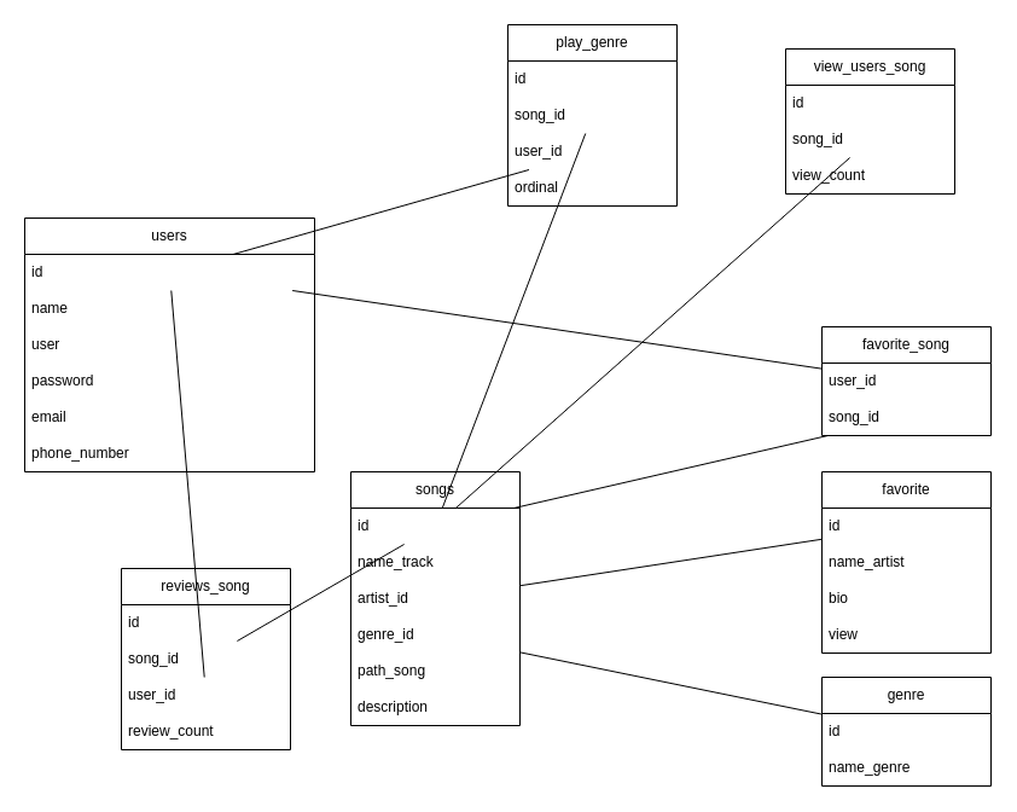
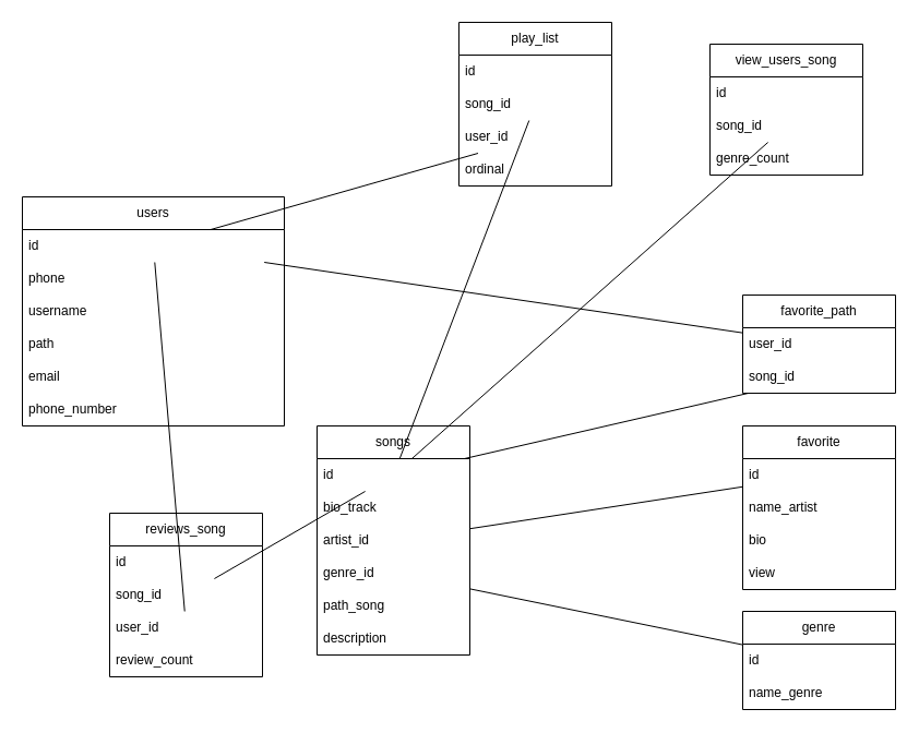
  <mxCell id="0" />
  <mxCell id="1" parent="0" />
  <mxCell id="2" value="users" style="swimlane;fontStyle=0;childLayout=stackLayout;horizontal=1;startSize=30;horizontalStack=0;resizeParent=1;resizeParentMax=0;resizeLast=0;collapsible=1;marginBottom=0;whiteSpace=wrap;html=1;" vertex="1" parent="1"><mxGeometry x="20" y="180" width="240" height="210" as="geometry" /></mxCell>
  <mxCell id="3" value="id" style="text;strokeColor=none;fillColor=none;align=left;verticalAlign=middle;spacingLeft=4;spacingRight=4;overflow=hidden;points=[[0,0.5],[1,0.5]];portConstraint=eastwest;rotatable=0;whiteSpace=wrap;html=1;" vertex="1" parent="2"><mxGeometry y="30" width="240" height="30" as="geometry" /></mxCell>
- <mxCell id="4" value="name" style="text;strokeColor=none;fillColor=none;align=left;verticalAlign=middle;spacingLeft=4;spacingRight=4;overflow=hidden;points=[[0,0.5],[1,0.5]];portConstraint=eastwest;rotatable=0;whiteSpace=wrap;html=1;" vertex="1" parent="2"><mxGeometry y="60" width="240" height="30" as="geometry" /></mxCell>
- <mxCell id="5" value="user" style="text;strokeColor=none;fillColor=none;align=left;verticalAlign=middle;spacingLeft=4;spacingRight=4;overflow=hidden;points=[[0,0.5],[1,0.5]];portConstraint=eastwest;rotatable=0;whiteSpace=wrap;html=1;" vertex="1" parent="2"><mxGeometry y="90" width="240" height="30" as="geometry" /></mxCell>
- <mxCell id="6" value="password" style="text;strokeColor=none;fillColor=none;align=left;verticalAlign=middle;spacingLeft=4;spacingRight=4;overflow=hidden;points=[[0,0.5],[1,0.5]];portConstraint=eastwest;rotatable=0;whiteSpace=wrap;html=1;" vertex="1" parent="2"><mxGeometry y="120" width="240" height="30" as="geometry" /></mxCell>
+ <mxCell id="4" value="phone" style="text;strokeColor=none;fillColor=none;align=left;verticalAlign=middle;spacingLeft=4;spacingRight=4;overflow=hidden;points=[[0,0.5],[1,0.5]];portConstraint=eastwest;rotatable=0;whiteSpace=wrap;html=1;" vertex="1" parent="2"><mxGeometry y="60" width="240" height="30" as="geometry" /></mxCell>
+ <mxCell id="5" value="username" style="text;strokeColor=none;fillColor=none;align=left;verticalAlign=middle;spacingLeft=4;spacingRight=4;overflow=hidden;points=[[0,0.5],[1,0.5]];portConstraint=eastwest;rotatable=0;whiteSpace=wrap;html=1;" vertex="1" parent="2"><mxGeometry y="90" width="240" height="30" as="geometry" /></mxCell>
+ <mxCell id="6" value="path" style="text;strokeColor=none;fillColor=none;align=left;verticalAlign=middle;spacingLeft=4;spacingRight=4;overflow=hidden;points=[[0,0.5],[1,0.5]];portConstraint=eastwest;rotatable=0;whiteSpace=wrap;html=1;" vertex="1" parent="2"><mxGeometry y="120" width="240" height="30" as="geometry" /></mxCell>
  <mxCell id="7" value="email" style="text;strokeColor=none;fillColor=none;align=left;verticalAlign=middle;spacingLeft=4;spacingRight=4;overflow=hidden;points=[[0,0.5],[1,0.5]];portConstraint=eastwest;rotatable=0;whiteSpace=wrap;html=1;" vertex="1" parent="2"><mxGeometry y="150" width="240" height="30" as="geometry" /></mxCell>
  <mxCell id="8" value="phone_number" style="text;strokeColor=none;fillColor=none;align=left;verticalAlign=middle;spacingLeft=4;spacingRight=4;overflow=hidden;points=[[0,0.5],[1,0.5]];portConstraint=eastwest;rotatable=0;whiteSpace=wrap;html=1;" vertex="1" parent="2"><mxGeometry y="180" width="240" height="30" as="geometry" /></mxCell>
  <mxCell id="9" value="reviews_song" style="swimlane;fontStyle=0;childLayout=stackLayout;horizontal=1;startSize=30;horizontalStack=0;resizeParent=1;resizeParentMax=0;resizeLast=0;collapsible=1;marginBottom=0;whiteSpace=wrap;html=1;" vertex="1" parent="1"><mxGeometry x="100" y="470" width="140" height="150" as="geometry" /></mxCell>
  <mxCell id="10" value="id" style="text;strokeColor=none;fillColor=none;align=left;verticalAlign=middle;spacingLeft=4;spacingRight=4;overflow=hidden;points=[[0,0.5],[1,0.5]];portConstraint=eastwest;rotatable=0;whiteSpace=wrap;html=1;" vertex="1" parent="9"><mxGeometry y="30" width="140" height="30" as="geometry" /></mxCell>
  <mxCell id="11" value="song_id" style="text;strokeColor=none;fillColor=none;align=left;verticalAlign=middle;spacingLeft=4;spacingRight=4;overflow=hidden;points=[[0,0.5],[1,0.5]];portConstraint=eastwest;rotatable=0;whiteSpace=wrap;html=1;" vertex="1" parent="9"><mxGeometry y="60" width="140" height="30" as="geometry" /></mxCell>
  <mxCell id="12" value="user_id" style="text;strokeColor=none;fillColor=none;align=left;verticalAlign=middle;spacingLeft=4;spacingRight=4;overflow=hidden;points=[[0,0.5],[1,0.5]];portConstraint=eastwest;rotatable=0;whiteSpace=wrap;html=1;" vertex="1" parent="9"><mxGeometry y="90" width="140" height="30" as="geometry" /></mxCell>
  <mxCell id="13" value="review_count" style="text;strokeColor=none;fillColor=none;align=left;verticalAlign=middle;spacingLeft=4;spacingRight=4;overflow=hidden;points=[[0,0.5],[1,0.5]];portConstraint=eastwest;rotatable=0;whiteSpace=wrap;html=1;" vertex="1" parent="9"><mxGeometry y="120" width="140" height="30" as="geometry" /></mxCell>
  <mxCell id="14" value="songs" style="swimlane;fontStyle=0;childLayout=stackLayout;horizontal=1;startSize=30;horizontalStack=0;resizeParent=1;resizeParentMax=0;resizeLast=0;collapsible=1;marginBottom=0;whiteSpace=wrap;html=1;" vertex="1" parent="1"><mxGeometry x="290" y="390" width="140" height="210" as="geometry" /></mxCell>
  <mxCell id="15" value="id" style="text;strokeColor=none;fillColor=none;align=left;verticalAlign=middle;spacingLeft=4;spacingRight=4;overflow=hidden;points=[[0,0.5],[1,0.5]];portConstraint=eastwest;rotatable=0;whiteSpace=wrap;html=1;" vertex="1" parent="14"><mxGeometry y="30" width="140" height="30" as="geometry" /></mxCell>
- <mxCell id="16" value="name_track" style="text;strokeColor=none;fillColor=none;align=left;verticalAlign=middle;spacingLeft=4;spacingRight=4;overflow=hidden;points=[[0,0.5],[1,0.5]];portConstraint=eastwest;rotatable=0;whiteSpace=wrap;html=1;" vertex="1" parent="14"><mxGeometry y="60" width="140" height="30" as="geometry" /></mxCell>
+ <mxCell id="16" value="bio_track" style="text;strokeColor=none;fillColor=none;align=left;verticalAlign=middle;spacingLeft=4;spacingRight=4;overflow=hidden;points=[[0,0.5],[1,0.5]];portConstraint=eastwest;rotatable=0;whiteSpace=wrap;html=1;" vertex="1" parent="14"><mxGeometry y="60" width="140" height="30" as="geometry" /></mxCell>
  <mxCell id="17" value="artist_id" style="text;strokeColor=none;fillColor=none;align=left;verticalAlign=middle;spacingLeft=4;spacingRight=4;overflow=hidden;points=[[0,0.5],[1,0.5]];portConstraint=eastwest;rotatable=0;whiteSpace=wrap;html=1;" vertex="1" parent="14"><mxGeometry y="90" width="140" height="30" as="geometry" /></mxCell>
  <mxCell id="18" value="genre_id" style="text;strokeColor=none;fillColor=none;align=left;verticalAlign=middle;spacingLeft=4;spacingRight=4;overflow=hidden;points=[[0,0.5],[1,0.5]];portConstraint=eastwest;rotatable=0;whiteSpace=wrap;html=1;" vertex="1" parent="14"><mxGeometry y="120" width="140" height="30" as="geometry" /></mxCell>
  <mxCell id="19" value="path_song" style="text;strokeColor=none;fillColor=none;align=left;verticalAlign=middle;spacingLeft=4;spacingRight=4;overflow=hidden;points=[[0,0.5],[1,0.5]];portConstraint=eastwest;rotatable=0;whiteSpace=wrap;html=1;" vertex="1" parent="14"><mxGeometry y="150" width="140" height="30" as="geometry" /></mxCell>
  <mxCell id="20" value="description" style="text;strokeColor=none;fillColor=none;align=left;verticalAlign=middle;spacingLeft=4;spacingRight=4;overflow=hidden;points=[[0,0.5],[1,0.5]];portConstraint=eastwest;rotatable=0;whiteSpace=wrap;html=1;" vertex="1" parent="14"><mxGeometry y="180" width="140" height="30" as="geometry" /></mxCell>
  <mxCell id="21" value="favorite" style="swimlane;fontStyle=0;childLayout=stackLayout;horizontal=1;startSize=30;horizontalStack=0;resizeParent=1;resizeParentMax=0;resizeLast=0;collapsible=1;marginBottom=0;whiteSpace=wrap;html=1;" vertex="1" parent="1"><mxGeometry x="680" y="390" width="140" height="150" as="geometry" /></mxCell>
  <mxCell id="22" value="id" style="text;strokeColor=none;fillColor=none;align=left;verticalAlign=middle;spacingLeft=4;spacingRight=4;overflow=hidden;points=[[0,0.5],[1,0.5]];portConstraint=eastwest;rotatable=0;whiteSpace=wrap;html=1;" vertex="1" parent="21"><mxGeometry y="30" width="140" height="30" as="geometry" /></mxCell>
  <mxCell id="23" value="name_artist" style="text;strokeColor=none;fillColor=none;align=left;verticalAlign=middle;spacingLeft=4;spacingRight=4;overflow=hidden;points=[[0,0.5],[1,0.5]];portConstraint=eastwest;rotatable=0;whiteSpace=wrap;html=1;" vertex="1" parent="21"><mxGeometry y="60" width="140" height="30" as="geometry" /></mxCell>
  <mxCell id="24" value="bio" style="text;strokeColor=none;fillColor=none;align=left;verticalAlign=middle;spacingLeft=4;spacingRight=4;overflow=hidden;points=[[0,0.5],[1,0.5]];portConstraint=eastwest;rotatable=0;whiteSpace=wrap;html=1;" vertex="1" parent="21"><mxGeometry y="90" width="140" height="30" as="geometry" /></mxCell>
  <mxCell id="25" value="view" style="text;strokeColor=none;fillColor=none;align=left;verticalAlign=middle;spacingLeft=4;spacingRight=4;overflow=hidden;points=[[0,0.5],[1,0.5]];portConstraint=eastwest;rotatable=0;whiteSpace=wrap;html=1;" vertex="1" parent="21"><mxGeometry y="120" width="140" height="30" as="geometry" /></mxCell>
  <mxCell id="26" value="genre" style="swimlane;fontStyle=0;childLayout=stackLayout;horizontal=1;startSize=30;horizontalStack=0;resizeParent=1;resizeParentMax=0;resizeLast=0;collapsible=1;marginBottom=0;whiteSpace=wrap;html=1;" vertex="1" parent="1"><mxGeometry x="680" y="560" width="140" height="90" as="geometry" /></mxCell>
  <mxCell id="27" value="id" style="text;strokeColor=none;fillColor=none;align=left;verticalAlign=middle;spacingLeft=4;spacingRight=4;overflow=hidden;points=[[0,0.5],[1,0.5]];portConstraint=eastwest;rotatable=0;whiteSpace=wrap;html=1;" vertex="1" parent="26"><mxGeometry y="30" width="140" height="30" as="geometry" /></mxCell>
  <mxCell id="28" value="name_genre" style="text;strokeColor=none;fillColor=none;align=left;verticalAlign=middle;spacingLeft=4;spacingRight=4;overflow=hidden;points=[[0,0.5],[1,0.5]];portConstraint=eastwest;rotatable=0;whiteSpace=wrap;html=1;" vertex="1" parent="26"><mxGeometry y="60" width="140" height="30" as="geometry" /></mxCell>
  <mxCell id="29" value="" style="endArrow=none;html=1;rounded=0;" edge="1" parent="1" source="27" target="18"><mxGeometry width="50" height="50" relative="1" as="geometry"><mxPoint x="530" y="-130" as="sourcePoint" /><mxPoint x="580" y="-180" as="targetPoint" /></mxGeometry></mxCell>
  <mxCell id="30" value="" style="endArrow=none;html=1;rounded=0;" edge="1" parent="1" source="17" target="22"><mxGeometry width="50" height="50" relative="1" as="geometry"><mxPoint x="530" y="-130" as="sourcePoint" /><mxPoint x="580" y="-180" as="targetPoint" /></mxGeometry></mxCell>
  <mxCell id="31" value="" style="endArrow=none;html=1;rounded=0;" edge="1" parent="1" source="3" target="12"><mxGeometry width="50" height="50" relative="1" as="geometry"><mxPoint x="530" y="-130" as="sourcePoint" /><mxPoint x="580" y="-180" as="targetPoint" /></mxGeometry></mxCell>
- <mxCell id="32" value="favorite_song" style="swimlane;fontStyle=0;childLayout=stackLayout;horizontal=1;startSize=30;horizontalStack=0;resizeParent=1;resizeParentMax=0;resizeLast=0;collapsible=1;marginBottom=0;whiteSpace=wrap;html=1;" vertex="1" parent="1"><mxGeometry x="680" y="270" width="140" height="90" as="geometry" /></mxCell>
+ <mxCell id="32" value="favorite_path" style="swimlane;fontStyle=0;childLayout=stackLayout;horizontal=1;startSize=30;horizontalStack=0;resizeParent=1;resizeParentMax=0;resizeLast=0;collapsible=1;marginBottom=0;whiteSpace=wrap;html=1;" vertex="1" parent="1"><mxGeometry x="680" y="270" width="140" height="90" as="geometry" /></mxCell>
  <mxCell id="33" value="user_id" style="text;strokeColor=none;fillColor=none;align=left;verticalAlign=middle;spacingLeft=4;spacingRight=4;overflow=hidden;points=[[0,0.5],[1,0.5]];portConstraint=eastwest;rotatable=0;whiteSpace=wrap;html=1;" vertex="1" parent="32"><mxGeometry y="30" width="140" height="30" as="geometry" /></mxCell>
  <mxCell id="34" value="song_id" style="text;strokeColor=none;fillColor=none;align=left;verticalAlign=middle;spacingLeft=4;spacingRight=4;overflow=hidden;points=[[0,0.5],[1,0.5]];portConstraint=eastwest;rotatable=0;whiteSpace=wrap;html=1;" vertex="1" parent="32"><mxGeometry y="60" width="140" height="30" as="geometry" /></mxCell>
- <mxCell id="35" value="play_genre" style="swimlane;fontStyle=0;childLayout=stackLayout;horizontal=1;startSize=30;horizontalStack=0;resizeParent=1;resizeParentMax=0;resizeLast=0;collapsible=1;marginBottom=0;whiteSpace=wrap;html=1;" vertex="1" parent="1"><mxGeometry x="420" y="20" width="140" height="150" as="geometry" /></mxCell>
+ <mxCell id="35" value="play_list" style="swimlane;fontStyle=0;childLayout=stackLayout;horizontal=1;startSize=30;horizontalStack=0;resizeParent=1;resizeParentMax=0;resizeLast=0;collapsible=1;marginBottom=0;whiteSpace=wrap;html=1;" vertex="1" parent="1"><mxGeometry x="420" y="20" width="140" height="150" as="geometry" /></mxCell>
  <mxCell id="36" value="id" style="text;strokeColor=none;fillColor=none;align=left;verticalAlign=middle;spacingLeft=4;spacingRight=4;overflow=hidden;points=[[0,0.5],[1,0.5]];portConstraint=eastwest;rotatable=0;whiteSpace=wrap;html=1;" vertex="1" parent="35"><mxGeometry y="30" width="140" height="30" as="geometry" /></mxCell>
  <mxCell id="37" value="song_id" style="text;strokeColor=none;fillColor=none;align=left;verticalAlign=middle;spacingLeft=4;spacingRight=4;overflow=hidden;points=[[0,0.5],[1,0.5]];portConstraint=eastwest;rotatable=0;whiteSpace=wrap;html=1;" vertex="1" parent="35"><mxGeometry y="60" width="140" height="30" as="geometry" /></mxCell>
  <mxCell id="38" value="user_id" style="text;strokeColor=none;fillColor=none;align=left;verticalAlign=middle;spacingLeft=4;spacingRight=4;overflow=hidden;points=[[0,0.5],[1,0.5]];portConstraint=eastwest;rotatable=0;whiteSpace=wrap;html=1;" vertex="1" parent="35"><mxGeometry y="90" width="140" height="30" as="geometry" /></mxCell>
  <mxCell id="39" value="ordinal" style="text;strokeColor=none;fillColor=none;align=left;verticalAlign=middle;spacingLeft=4;spacingRight=4;overflow=hidden;points=[[0,0.5],[1,0.5]];portConstraint=eastwest;rotatable=0;whiteSpace=wrap;html=1;" vertex="1" parent="35"><mxGeometry y="120" width="140" height="30" as="geometry" /></mxCell>
  <mxCell id="40" value="" style="endArrow=none;html=1;rounded=0;" edge="1" parent="1" source="3" target="38"><mxGeometry width="50" height="50" relative="1" as="geometry"><mxPoint x="530" y="-130" as="sourcePoint" /><mxPoint x="580" y="-180" as="targetPoint" /></mxGeometry></mxCell>
  <mxCell id="41" value="" style="endArrow=none;html=1;rounded=0;" edge="1" parent="1" source="3" target="33"><mxGeometry width="50" height="50" relative="1" as="geometry"><mxPoint x="530" y="-130" as="sourcePoint" /><mxPoint x="580" y="-180" as="targetPoint" /></mxGeometry></mxCell>
  <mxCell id="42" value="" style="endArrow=none;html=1;rounded=0;" edge="1" parent="1" source="15" target="34"><mxGeometry width="50" height="50" relative="1" as="geometry"><mxPoint x="530" y="30" as="sourcePoint" /><mxPoint x="580" y="-20" as="targetPoint" /></mxGeometry></mxCell>
  <mxCell id="43" value="" style="endArrow=none;html=1;rounded=0;" edge="1" parent="1" source="15" target="11"><mxGeometry width="50" height="50" relative="1" as="geometry"><mxPoint x="530" y="-150" as="sourcePoint" /><mxPoint x="580" y="-200" as="targetPoint" /></mxGeometry></mxCell>
  <mxCell id="44" value="" style="endArrow=none;html=1;rounded=0;" edge="1" parent="1" source="15" target="37"><mxGeometry width="50" height="50" relative="1" as="geometry"><mxPoint x="530" y="310" as="sourcePoint" /><mxPoint x="580" y="260" as="targetPoint" /></mxGeometry></mxCell>
  <mxCell id="45" value="view_users_song" style="swimlane;fontStyle=0;childLayout=stackLayout;horizontal=1;startSize=30;horizontalStack=0;resizeParent=1;resizeParentMax=0;resizeLast=0;collapsible=1;marginBottom=0;whiteSpace=wrap;html=1;" vertex="1" parent="1"><mxGeometry x="650" y="40" width="140" height="120" as="geometry" /></mxCell>
  <mxCell id="46" value="id" style="text;strokeColor=none;fillColor=none;align=left;verticalAlign=middle;spacingLeft=4;spacingRight=4;overflow=hidden;points=[[0,0.5],[1,0.5]];portConstraint=eastwest;rotatable=0;whiteSpace=wrap;html=1;" vertex="1" parent="45"><mxGeometry y="30" width="140" height="30" as="geometry" /></mxCell>
  <mxCell id="47" value="song_id" style="text;strokeColor=none;fillColor=none;align=left;verticalAlign=middle;spacingLeft=4;spacingRight=4;overflow=hidden;points=[[0,0.5],[1,0.5]];portConstraint=eastwest;rotatable=0;whiteSpace=wrap;html=1;" vertex="1" parent="45"><mxGeometry y="60" width="140" height="30" as="geometry" /></mxCell>
- <mxCell id="48" value="view_count" style="text;strokeColor=none;fillColor=none;align=left;verticalAlign=middle;spacingLeft=4;spacingRight=4;overflow=hidden;points=[[0,0.5],[1,0.5]];portConstraint=eastwest;rotatable=0;whiteSpace=wrap;html=1;" vertex="1" parent="45"><mxGeometry y="90" width="140" height="30" as="geometry" /></mxCell>
+ <mxCell id="48" value="genre_count" style="text;strokeColor=none;fillColor=none;align=left;verticalAlign=middle;spacingLeft=4;spacingRight=4;overflow=hidden;points=[[0,0.5],[1,0.5]];portConstraint=eastwest;rotatable=0;whiteSpace=wrap;html=1;" vertex="1" parent="45"><mxGeometry y="90" width="140" height="30" as="geometry" /></mxCell>
  <mxCell id="49" value="" style="endArrow=none;html=1;rounded=0;" edge="1" parent="1" source="15" target="47"><mxGeometry width="50" height="50" relative="1" as="geometry"><mxPoint x="530" y="390" as="sourcePoint" /><mxPoint x="580" y="340" as="targetPoint" /></mxGeometry></mxCell>
